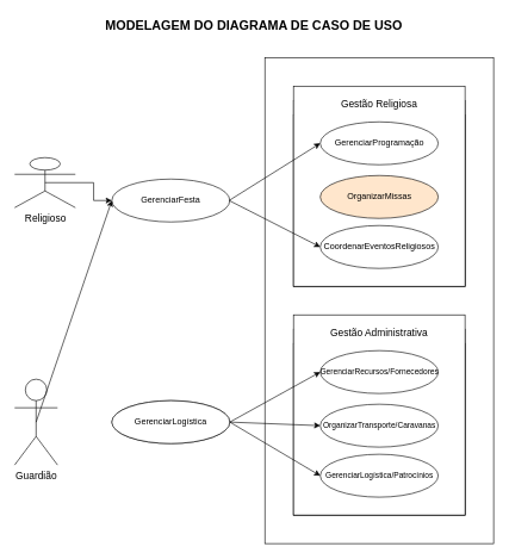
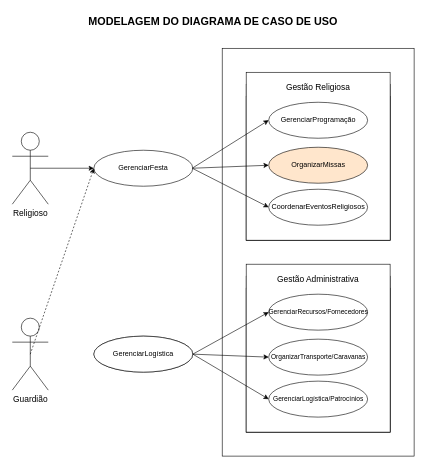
  <mxCell id="0" />
  <mxCell id="1" parent="0" />
  <mxCell id="2" value="&lt;b&gt;&lt;font style=&quot;font-size: 18px;&quot;&gt;MODELAGEM DO DIAGRAMA DE CASO DE USO&lt;/font&gt;&lt;/b&gt;" style="text;html=1;align=center;verticalAlign=middle;whiteSpace=wrap;rounded=0;strokeWidth=0;strokeColor=none;" vertex="1" parent="1"><mxGeometry x="140" y="20" width="430" height="30" as="geometry" /></mxCell>
  <mxCell id="3" value="" style="rounded=0;whiteSpace=wrap;html=1;fillColor=none;" vertex="1" parent="1"><mxGeometry x="370" y="80" width="320" height="680" as="geometry" /></mxCell>
  <mxCell id="4" value="" style="rounded=0;whiteSpace=wrap;html=1;" vertex="1" parent="1"><mxGeometry x="410" y="460" width="240" height="260" as="geometry" /></mxCell>
  <mxCell id="5" value="" style="rounded=0;whiteSpace=wrap;html=1;" vertex="1" parent="1"><mxGeometry x="410" y="480" width="240" height="240" as="geometry" /></mxCell>
  <mxCell id="6" value="" style="ellipse;whiteSpace=wrap;html=1;" vertex="1" parent="1"><mxGeometry x="447.5" y="500" width="165" height="60" as="geometry" /></mxCell>
  <mxCell id="7" value="" style="ellipse;whiteSpace=wrap;html=1;" vertex="1" parent="1"><mxGeometry x="447.5" y="575" width="165" height="60" as="geometry" /></mxCell>
  <mxCell id="8" value="" style="ellipse;whiteSpace=wrap;html=1;" vertex="1" parent="1"><mxGeometry x="447.5" y="650" width="165" height="60" as="geometry" /></mxCell>
  <mxCell id="9" value="" style="ellipse;whiteSpace=wrap;html=1;" vertex="1" parent="1"><mxGeometry x="447.5" y="490" width="165" height="60" as="geometry" /></mxCell>
  <mxCell id="10" value="" style="ellipse;whiteSpace=wrap;html=1;" vertex="1" parent="1"><mxGeometry x="447.5" y="570" width="165" height="60" as="geometry" /></mxCell>
  <mxCell id="11" value="" style="ellipse;whiteSpace=wrap;html=1;" vertex="1" parent="1"><mxGeometry x="447.5" y="650" width="165" height="60" as="geometry" /></mxCell>
  <mxCell id="12" value="GerenciarFesta" style="ellipse;whiteSpace=wrap;html=1;" vertex="1" parent="1"><mxGeometry x="156" y="250" width="165" height="60" as="geometry" /></mxCell>
  <mxCell id="13" value="" style="ellipse;whiteSpace=wrap;html=1;" vertex="1" parent="1"><mxGeometry x="447.5" y="490" width="165" height="60" as="geometry" /></mxCell>
  <mxCell id="14" value="" style="ellipse;whiteSpace=wrap;html=1;" vertex="1" parent="1"><mxGeometry x="447.5" y="570" width="165" height="60" as="geometry" /></mxCell>
  <mxCell id="15" value="" style="ellipse;whiteSpace=wrap;html=1;" vertex="1" parent="1"><mxGeometry x="447.5" y="650" width="165" height="60" as="geometry" /></mxCell>
  <mxCell id="16" value="" style="ellipse;whiteSpace=wrap;html=1;" vertex="1" parent="1"><mxGeometry x="156" y="560" width="165" height="60" as="geometry" /></mxCell>
  <mxCell id="17" style="edgeStyle=orthogonalEdgeStyle;rounded=0;orthogonalLoop=1;jettySize=auto;html=1;exitX=0.5;exitY=0.5;exitDx=0;exitDy=0;exitPerimeter=0;entryX=0;entryY=0.5;entryDx=0;entryDy=0;" edge="1" parent="1" source="18" target="12"><mxGeometry relative="1" as="geometry" /></mxCell>
- <mxCell id="18" value="&lt;font style=&quot;font-size: 14px;&quot;&gt;Religioso&lt;/font&gt;&lt;div&gt;&lt;br&gt;&lt;/div&gt;" style="shape=umlActor;verticalLabelPosition=bottom;verticalAlign=top;html=1;outlineConnect=0;" vertex="1" parent="1"><mxGeometry x="20" y="220" width="85" height="70" as="geometry" /></mxCell>
+ <mxCell id="18" value="&lt;font style=&quot;font-size: 14px;&quot;&gt;Religioso&lt;/font&gt;&lt;div&gt;&lt;br&gt;&lt;/div&gt;" style="shape=umlActor;verticalLabelPosition=bottom;verticalAlign=top;html=1;outlineConnect=0;" vertex="1" parent="1"><mxGeometry x="20" y="220" width="60" height="120" as="geometry" /></mxCell>
  <mxCell id="19" value="" style="rounded=0;whiteSpace=wrap;html=1;" vertex="1" parent="1"><mxGeometry x="410" y="440" width="240" height="280" as="geometry" /></mxCell>
  <mxCell id="20" value="&lt;font style=&quot;font-size: 11px;&quot;&gt;GerenciarRecursos/Fornecedores&lt;/font&gt;" style="ellipse;whiteSpace=wrap;html=1;" vertex="1" parent="1"><mxGeometry x="447.5" y="490" width="165" height="60" as="geometry" /></mxCell>
  <mxCell id="21" value="&lt;font style=&quot;font-size: 11px;&quot;&gt;OrganizarTransporte/Caravanas&lt;/font&gt;" style="ellipse;whiteSpace=wrap;html=1;" vertex="1" parent="1"><mxGeometry x="447.5" y="565" width="165" height="60" as="geometry" /></mxCell>
  <mxCell id="22" value="&lt;font style=&quot;font-size: 11px;&quot;&gt;GerenciarLogística/Patrocínios&lt;/font&gt;" style="ellipse;whiteSpace=wrap;html=1;" vertex="1" parent="1"><mxGeometry x="447.5" y="635" width="165" height="60" as="geometry" /></mxCell>
  <mxCell id="23" value="GerenciarLogística" style="ellipse;whiteSpace=wrap;html=1;" vertex="1" parent="1"><mxGeometry x="156" y="560" width="165" height="60" as="geometry" /></mxCell>
  <mxCell id="24" value="&lt;span style=&quot;font-size: 14px;&quot;&gt;Guardião&lt;/span&gt;&lt;div&gt;&lt;span style=&quot;font-size: 14px;&quot;&gt;&lt;br&gt;&lt;/span&gt;&lt;/div&gt;" style="shape=umlActor;verticalLabelPosition=bottom;verticalAlign=top;html=1;outlineConnect=0;" vertex="1" parent="1"><mxGeometry x="20" y="530" width="60" height="120" as="geometry" /></mxCell>
  <mxCell id="25" value="" style="rounded=0;whiteSpace=wrap;html=1;" vertex="1" parent="1"><mxGeometry x="410" y="140" width="240" height="260" as="geometry" /></mxCell>
  <mxCell id="26" value="" style="rounded=0;whiteSpace=wrap;html=1;" vertex="1" parent="1"><mxGeometry x="410" y="160" width="240" height="240" as="geometry" /></mxCell>
  <mxCell id="27" value="" style="ellipse;whiteSpace=wrap;html=1;" vertex="1" parent="1"><mxGeometry x="447.5" y="180" width="165" height="60" as="geometry" /></mxCell>
  <mxCell id="28" value="" style="ellipse;whiteSpace=wrap;html=1;" vertex="1" parent="1"><mxGeometry x="447.5" y="255" width="165" height="60" as="geometry" /></mxCell>
  <mxCell id="29" value="" style="ellipse;whiteSpace=wrap;html=1;" vertex="1" parent="1"><mxGeometry x="447.5" y="330" width="165" height="60" as="geometry" /></mxCell>
  <mxCell id="30" value="" style="ellipse;whiteSpace=wrap;html=1;" vertex="1" parent="1"><mxGeometry x="447.5" y="170" width="165" height="60" as="geometry" /></mxCell>
  <mxCell id="31" value="" style="ellipse;whiteSpace=wrap;html=1;" vertex="1" parent="1"><mxGeometry x="447.5" y="250" width="165" height="60" as="geometry" /></mxCell>
  <mxCell id="32" value="" style="ellipse;whiteSpace=wrap;html=1;" vertex="1" parent="1"><mxGeometry x="447.5" y="330" width="165" height="60" as="geometry" /></mxCell>
  <mxCell id="33" value="" style="ellipse;whiteSpace=wrap;html=1;" vertex="1" parent="1"><mxGeometry x="447.5" y="170" width="165" height="60" as="geometry" /></mxCell>
  <mxCell id="34" value="" style="ellipse;whiteSpace=wrap;html=1;" vertex="1" parent="1"><mxGeometry x="447.5" y="250" width="165" height="60" as="geometry" /></mxCell>
  <mxCell id="35" value="" style="ellipse;whiteSpace=wrap;html=1;" vertex="1" parent="1"><mxGeometry x="447.5" y="330" width="165" height="60" as="geometry" /></mxCell>
  <mxCell id="36" value="" style="rounded=0;whiteSpace=wrap;html=1;fillColor=default;" vertex="1" parent="1"><mxGeometry x="410" y="120" width="240" height="280" as="geometry" /></mxCell>
  <mxCell id="37" value="GerenciarProgramação" style="ellipse;whiteSpace=wrap;html=1;" vertex="1" parent="1"><mxGeometry x="447.5" y="170" width="165" height="60" as="geometry" /></mxCell>
  <mxCell id="38" value="Organizar&lt;span style=&quot;background-color: transparent; color: light-dark(rgb(0, 0, 0), rgb(255, 255, 255));&quot;&gt;Missas&lt;/span&gt;" style="ellipse;whiteSpace=wrap;html=1;fillColor=#ffe6cc;" vertex="1" parent="1"><mxGeometry x="447.5" y="245" width="165" height="60" as="geometry" /></mxCell>
  <mxCell id="39" value="CoordenarEventosReligiosos" style="ellipse;whiteSpace=wrap;html=1;" vertex="1" parent="1"><mxGeometry x="447.5" y="315" width="165" height="60" as="geometry" /></mxCell>
+ <mxCell id="40" value="" style="endArrow=classic;html=1;rounded=0;entryX=0;entryY=0.5;entryDx=0;entryDy=0;exitX=1;exitY=0.5;exitDx=0;exitDy=0;" edge="1" parent="1" source="12" target="38"><mxGeometry width="50" height="50" relative="1" as="geometry"><mxPoint x="330" y="280" as="sourcePoint" /><mxPoint x="380" y="230" as="targetPoint" /></mxGeometry></mxCell>
  <mxCell id="41" value="" style="endArrow=classic;html=1;rounded=0;entryX=0;entryY=0.5;entryDx=0;entryDy=0;" edge="1" parent="1" target="37"><mxGeometry width="50" height="50" relative="1" as="geometry"><mxPoint x="320" y="280" as="sourcePoint" /><mxPoint x="370" y="230" as="targetPoint" /></mxGeometry></mxCell>
  <mxCell id="42" value="" style="endArrow=classic;html=1;rounded=0;entryX=0;entryY=0.5;entryDx=0;entryDy=0;" edge="1" parent="1" target="39"><mxGeometry width="50" height="50" relative="1" as="geometry"><mxPoint x="320" y="280" as="sourcePoint" /><mxPoint x="370" y="230" as="targetPoint" /></mxGeometry></mxCell>
  <mxCell id="43" value="&lt;font style=&quot;font-size: 14px;&quot;&gt;Gestão Religiosa&lt;/font&gt;" style="text;html=1;align=center;verticalAlign=middle;whiteSpace=wrap;rounded=0;" vertex="1" parent="1"><mxGeometry x="464.25" y="130" width="131.5" height="30" as="geometry" /></mxCell>
  <mxCell id="44" value="&lt;span style=&quot;font-size: 14px;&quot;&gt;Gestão Administrativa&lt;/span&gt;" style="text;html=1;align=center;verticalAlign=middle;whiteSpace=wrap;rounded=0;" vertex="1" parent="1"><mxGeometry x="455" y="450" width="150" height="30" as="geometry" /></mxCell>
  <mxCell id="45" value="" style="endArrow=classic;html=1;rounded=0;exitX=1;exitY=0.5;exitDx=0;exitDy=0;entryX=0;entryY=0.5;entryDx=0;entryDy=0;" edge="1" parent="1" source="23" target="21"><mxGeometry width="50" height="50" relative="1" as="geometry"><mxPoint x="330" y="610" as="sourcePoint" /><mxPoint x="380" y="560" as="targetPoint" /></mxGeometry></mxCell>
  <mxCell id="46" value="" style="endArrow=classic;html=1;rounded=0;exitX=1;exitY=0.5;exitDx=0;exitDy=0;entryX=0;entryY=0.5;entryDx=0;entryDy=0;" edge="1" parent="1" source="23" target="20"><mxGeometry width="50" height="50" relative="1" as="geometry"><mxPoint x="320" y="580" as="sourcePoint" /><mxPoint x="370" y="530" as="targetPoint" /></mxGeometry></mxCell>
  <mxCell id="47" value="" style="endArrow=classic;html=1;rounded=0;entryX=0;entryY=0.5;entryDx=0;entryDy=0;exitX=1;exitY=0.5;exitDx=0;exitDy=0;" edge="1" parent="1" source="23" target="22"><mxGeometry width="50" height="50" relative="1" as="geometry"><mxPoint x="300" y="690" as="sourcePoint" /><mxPoint x="350" y="640" as="targetPoint" /></mxGeometry></mxCell>
- <mxCell id="48" value="" style="endArrow=classic;html=1;rounded=0;entryX=0;entryY=0.5;entryDx=0;entryDy=0;exitX=0.5;exitY=0.5;exitDx=0;exitDy=0;exitPerimeter=0;" edge="1" parent="1" source="24" target="12"><mxGeometry width="50" height="50" relative="1" as="geometry"><mxPoint x="10" y="460" as="sourcePoint" /><mxPoint x="60" y="410" as="targetPoint" /></mxGeometry></mxCell>
+ <mxCell id="48" value="" style="endArrow=classic;html=1;rounded=0;entryX=0;entryY=0.5;entryDx=0;entryDy=0;exitX=0.5;exitY=0.5;exitDx=0;exitDy=0;exitPerimeter=0;dashed=1;" edge="1" parent="1" source="24" target="12"><mxGeometry width="50" height="50" relative="1" as="geometry"><mxPoint x="10" y="460" as="sourcePoint" /><mxPoint x="60" y="410" as="targetPoint" /></mxGeometry></mxCell>
